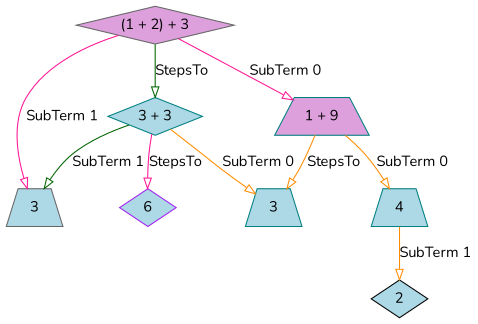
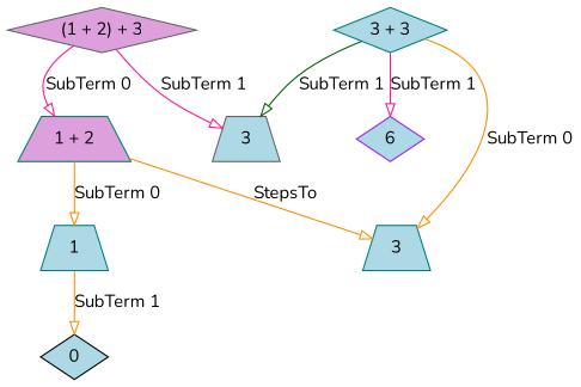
  digraph {
    fontname=Nunito
    node [color=teal fillcolor=lightblue fontname=Nunito shape=diamond style=filled]
    edge [arrowhead=onormal color=darkorange fontname=Nunito]
    n1 [color=gray40 fillcolor=plum label="(1 + 2) + 3"]
    n2 [color=gray40 label=3 shape=trapezium]
    n3 [label="3 + 3"]
-   n4 [fillcolor=plum label="1 + 9" shape=trapezium]
+   n4 [fillcolor=plum label="1 + 2" shape=trapezium]
    n5 [label=3 shape=trapezium]
    n6 [color=purple label=6]
-   n7 [label=4 shape=trapezium]
-   n8 [color=black label=2]
+   n7 [label=1 shape=trapezium]
+   n8 [color=black label=0]
    n1 -> n2 [color=deeppink label="SubTerm 1"]
-   n1 -> n3 [color=darkgreen label=StepsTo]
    n1 -> n4 [color=deeppink label="SubTerm 0"]
    n3 -> n2 [color=darkgreen label="SubTerm 1"]
    n3 -> n5 [label="SubTerm 0"]
-   n3 -> n6 [color=deeppink label=StepsTo]
+   n3 -> n6 [color=deeppink label="SubTerm 1"]
    n4 -> n5 [label=StepsTo]
    n4 -> n7 [label="SubTerm 0"]
    n7 -> n8 [label="SubTerm 1"]
  }
